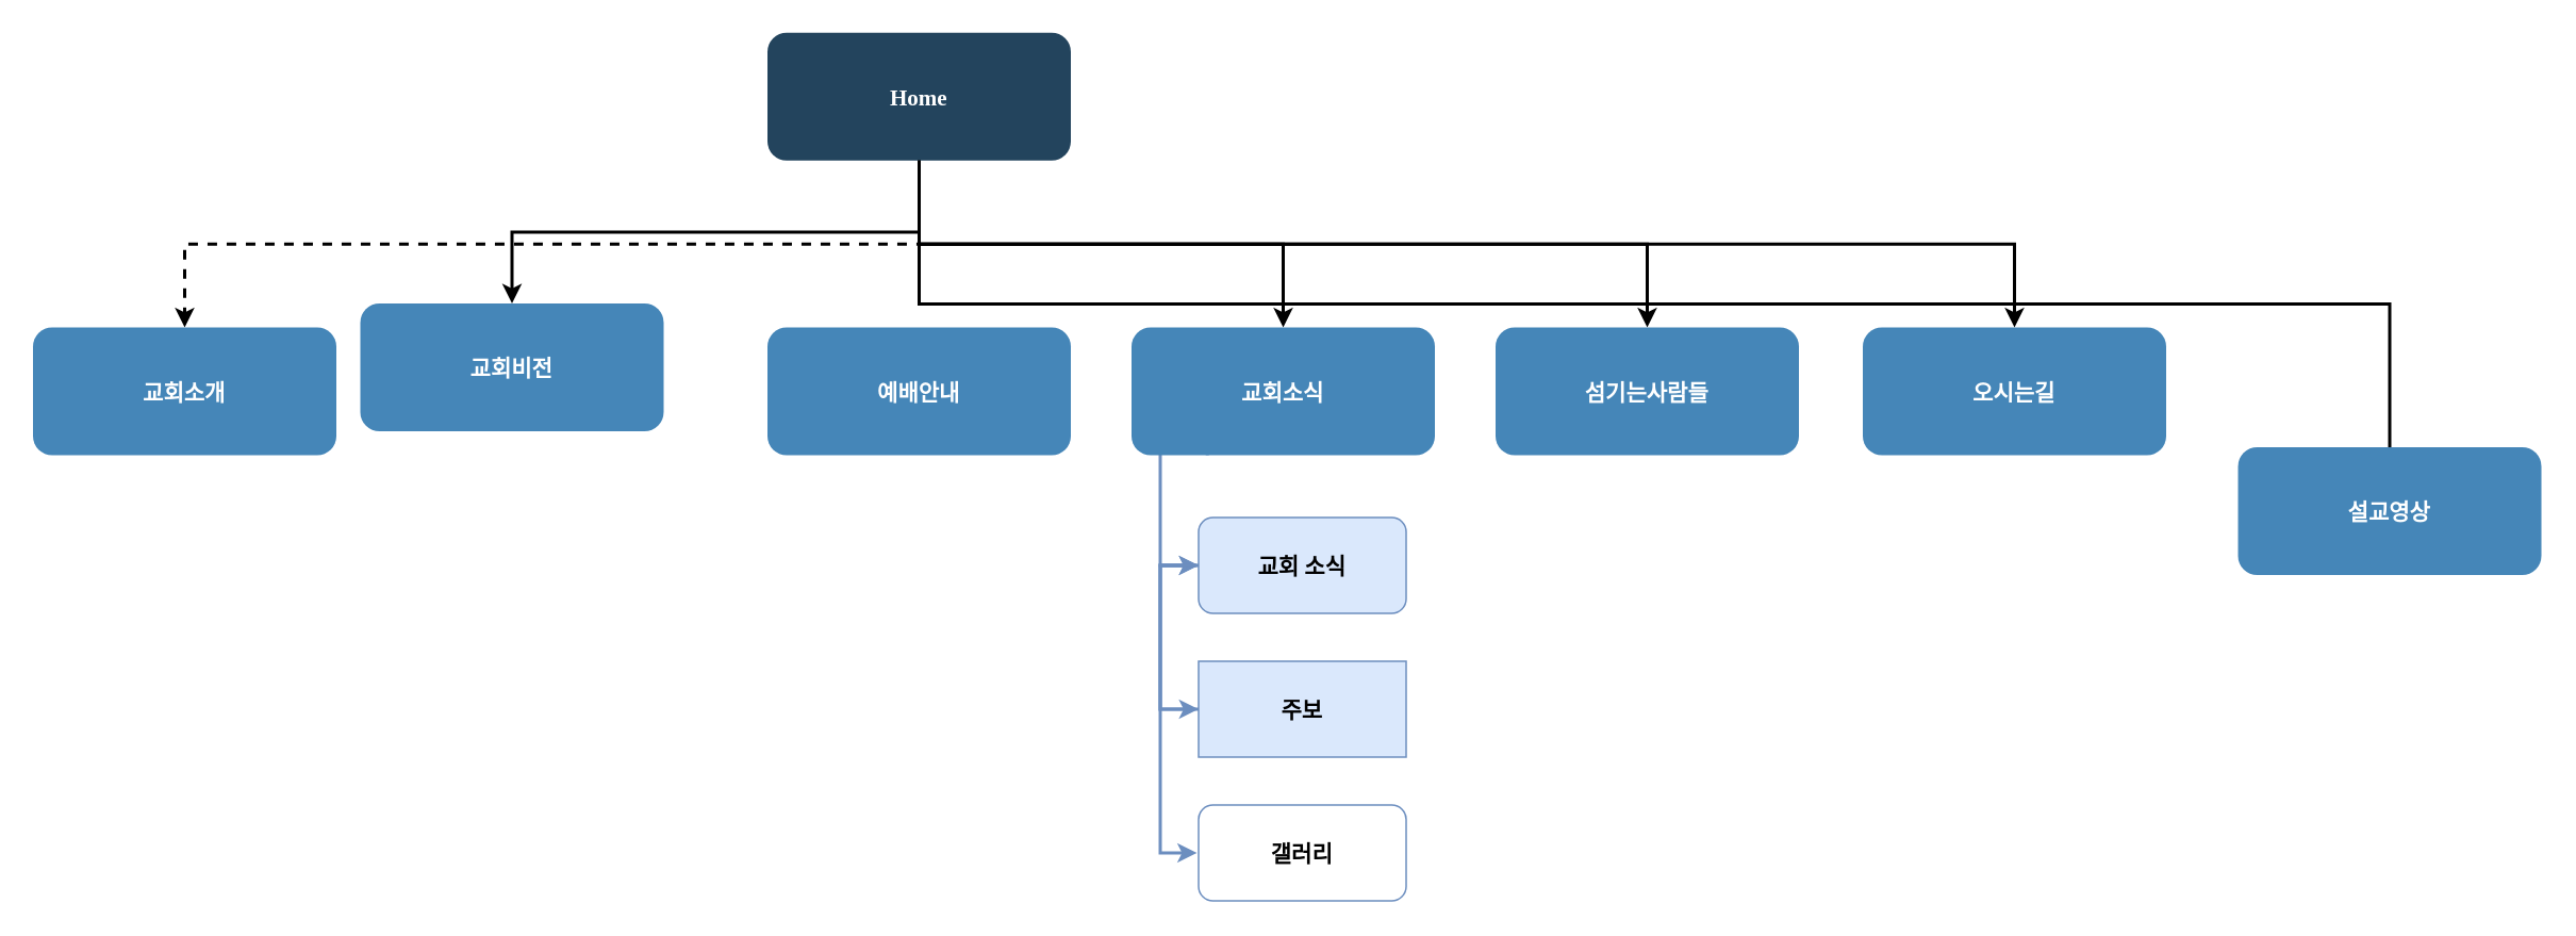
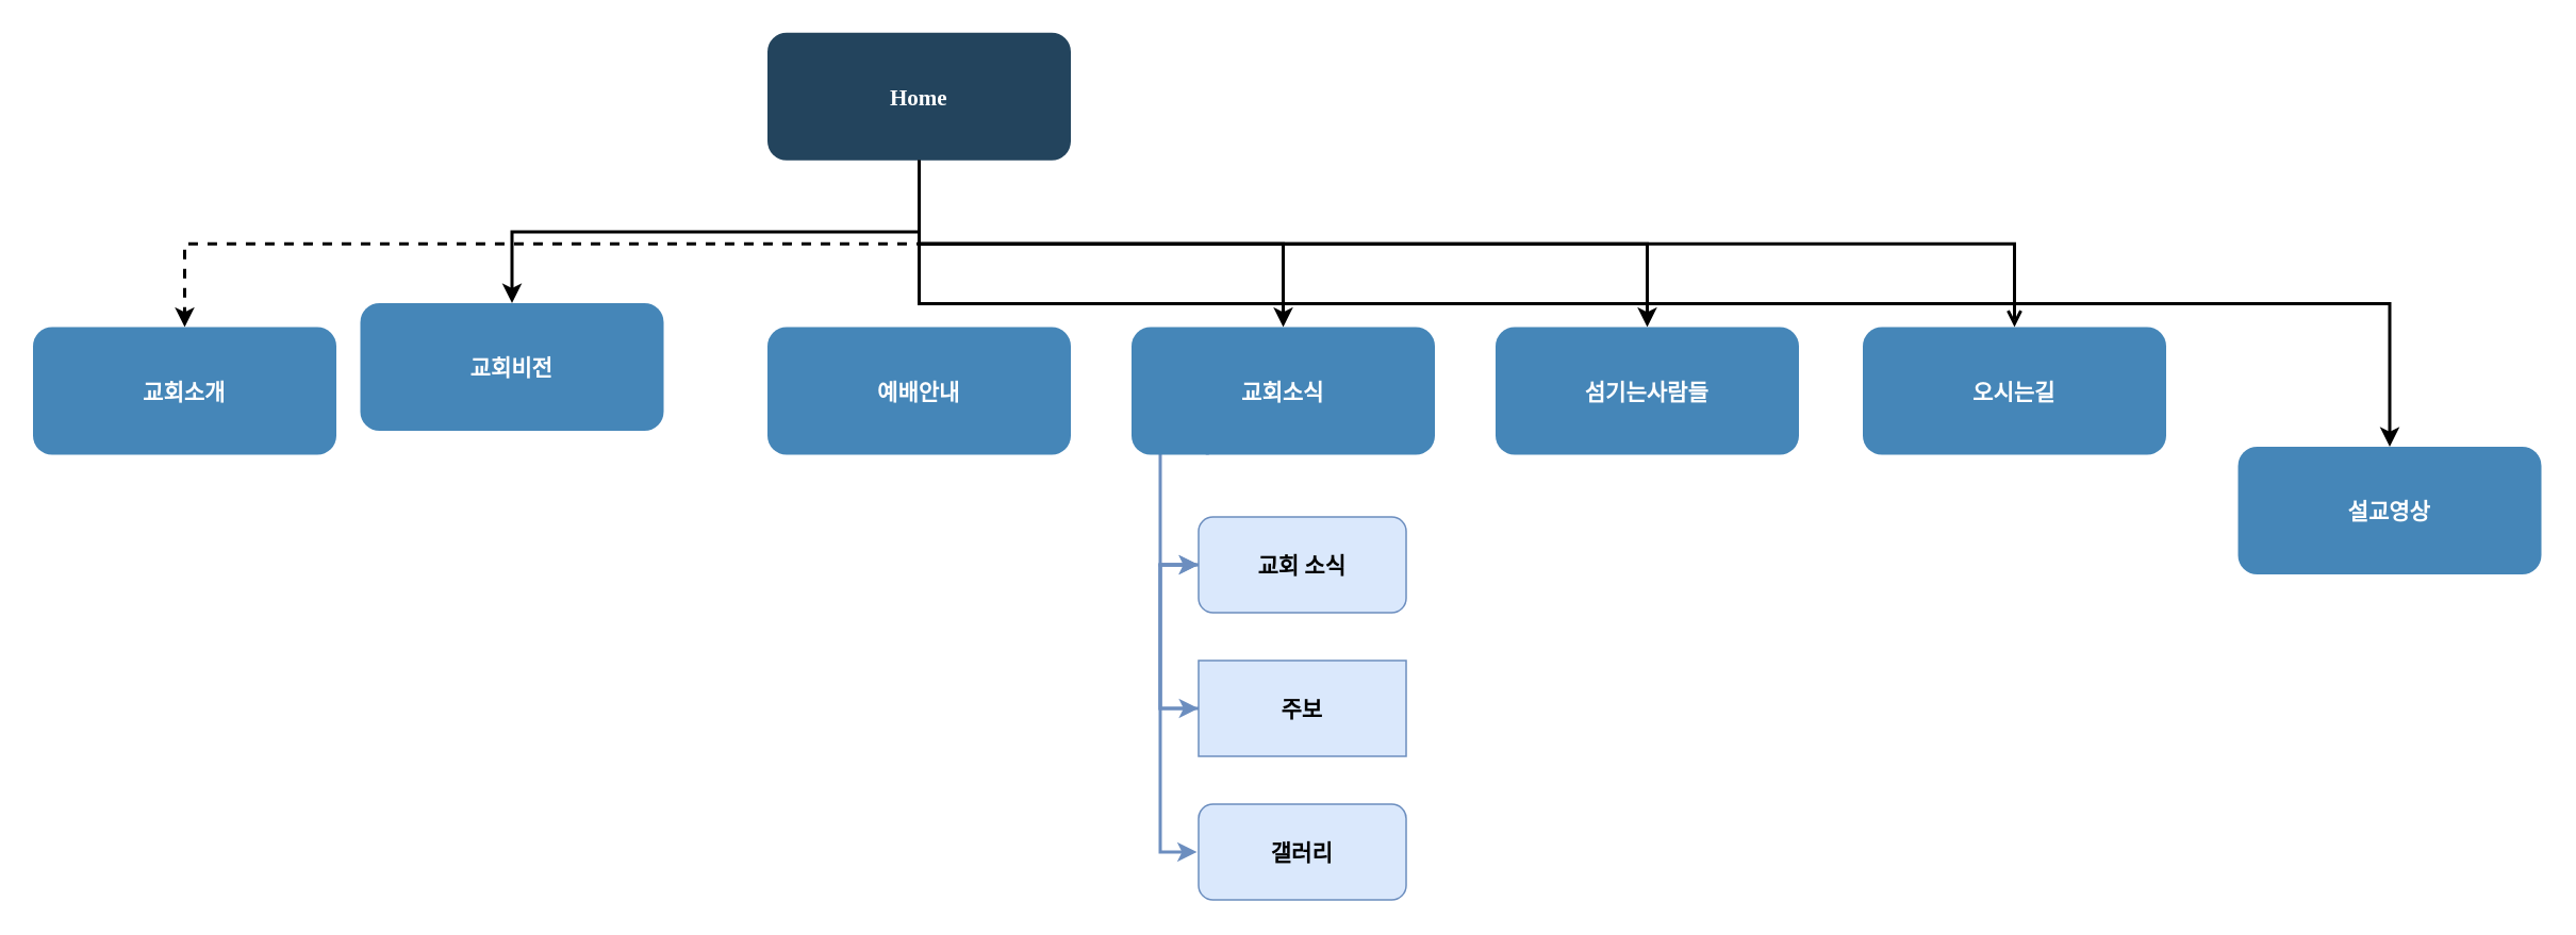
  <mxCell id="0" />
  <mxCell id="1" parent="0" />
  <mxCell id="2" style="edgeStyle=orthogonalEdgeStyle;rounded=0;orthogonalLoop=1;jettySize=auto;html=1;exitX=0.5;exitY=1;exitDx=0;exitDy=0;entryX=0.5;entryY=0;entryDx=0;entryDy=0;strokeWidth=2;dashed=1;" parent="1" source="6" target="9" edge="1"><mxGeometry relative="1" as="geometry" /></mxCell>
  <mxCell id="3" style="edgeStyle=orthogonalEdgeStyle;rounded=0;orthogonalLoop=1;jettySize=auto;html=1;exitX=0.5;exitY=1;exitDx=0;exitDy=0;entryX=0.5;entryY=0;entryDx=0;entryDy=0;strokeWidth=2;" parent="1" source="6" target="8" edge="1"><mxGeometry relative="1" as="geometry" /></mxCell>
  <mxCell id="4" style="edgeStyle=orthogonalEdgeStyle;rounded=0;orthogonalLoop=1;jettySize=auto;html=1;exitX=0.5;exitY=1;exitDx=0;exitDy=0;entryX=0.5;entryY=0;entryDx=0;entryDy=0;strokeWidth=2;" parent="1" source="6" target="12" edge="1"><mxGeometry relative="1" as="geometry" /></mxCell>
  <mxCell id="5" style="edgeStyle=orthogonalEdgeStyle;rounded=0;orthogonalLoop=1;jettySize=auto;html=1;exitX=0.5;exitY=1;exitDx=0;exitDy=0;strokeWidth=2;" parent="1" source="6" target="7" edge="1"><mxGeometry relative="1" as="geometry" /></mxCell>
  <mxCell id="6" value="Home" style="rounded=1;fillColor=#23445D;gradientColor=none;strokeColor=none;fontColor=#FFFFFF;fontStyle=1;fontFamily=Tahoma;fontSize=14" parent="1" vertex="1"><mxGeometry x="480" y="20" width="190" height="80" as="geometry" /></mxCell>
  <mxCell id="7" value="섬기는사람들" style="rounded=1;fillColor=#4586B8;gradientColor=none;strokeColor=none;fontColor=#FFFFFF;fontStyle=1;fontFamily=Tahoma;fontSize=14" parent="1" vertex="1"><mxGeometry x="936" y="204.5" width="190" height="80" as="geometry" /></mxCell>
  <mxCell id="8" value="교회비전" style="rounded=1;fillColor=#4586B8;gradientColor=none;strokeColor=none;fontColor=#FFFFFF;fontStyle=1;fontFamily=Tahoma;fontSize=14" parent="1" vertex="1"><mxGeometry x="225" y="189.5" width="190" height="80" as="geometry" /></mxCell>
  <mxCell id="9" value="교회소개" style="rounded=1;fillColor=#4586B8;gradientColor=none;strokeColor=none;fontColor=#FFFFFF;fontStyle=1;fontFamily=Tahoma;fontSize=14" parent="1" vertex="1"><mxGeometry x="20" y="204.5" width="190" height="80" as="geometry" /></mxCell>
  <mxCell id="10" value="예배안내" style="rounded=1;fillColor=#4586B8;gradientColor=none;strokeColor=none;fontColor=#FFFFFF;fontStyle=1;fontFamily=Tahoma;fontSize=14" parent="1" vertex="1"><mxGeometry x="480" y="204.5" width="190" height="80" as="geometry" /></mxCell>
  <mxCell id="11" style="edgeStyle=orthogonalEdgeStyle;rounded=0;orthogonalLoop=1;jettySize=auto;html=1;exitX=0.25;exitY=1;exitDx=0;exitDy=0;entryX=0;entryY=0.5;entryDx=0;entryDy=0;strokeWidth=2;fillColor=#dae8fc;strokeColor=#6c8ebf;" parent="1" source="12" target="14" edge="1"><mxGeometry relative="1" as="geometry"><Array as="points"><mxPoint x="756" y="280" /><mxPoint x="726" y="280" /><mxPoint x="726" y="354" /></Array></mxGeometry></mxCell>
  <mxCell id="12" value="교회소식" style="rounded=1;fillColor=#4586B8;gradientColor=none;strokeColor=none;fontColor=#FFFFFF;fontStyle=1;fontFamily=Tahoma;fontSize=14" parent="1" vertex="1"><mxGeometry x="708" y="204.5" width="190" height="80" as="geometry" /></mxCell>
  <mxCell id="13" style="edgeStyle=orthogonalEdgeStyle;rounded=0;orthogonalLoop=1;jettySize=auto;html=1;exitX=0;exitY=0.5;exitDx=0;exitDy=0;entryX=0;entryY=0.5;entryDx=0;entryDy=0;strokeWidth=2;fillColor=#dae8fc;strokeColor=#6c8ebf;" parent="1" edge="1"><mxGeometry relative="1" as="geometry"><mxPoint x="749" y="353.5" as="sourcePoint" /><mxPoint x="749" y="533.5" as="targetPoint" /><Array as="points"><mxPoint x="726" y="354" /><mxPoint x="726" y="534" /></Array></mxGeometry></mxCell>
  <mxCell id="14" value="교회 소식" style="rounded=1;fillColor=#dae8fc;strokeColor=#6c8ebf;fontStyle=1;fontFamily=Tahoma;fontSize=14;" parent="1" vertex="1"><mxGeometry x="750" y="323.5" width="130" height="60" as="geometry" /></mxCell>
  <mxCell id="15" style="edgeStyle=orthogonalEdgeStyle;rounded=0;orthogonalLoop=1;jettySize=auto;html=1;exitX=0;exitY=0.5;exitDx=0;exitDy=0;entryX=0;entryY=0.5;entryDx=0;entryDy=0;strokeWidth=2;fillColor=#dae8fc;strokeColor=#6c8ebf;" parent="1" source="16" target="14" edge="1"><mxGeometry relative="1" as="geometry"><Array as="points"><mxPoint x="726" y="444" /><mxPoint x="726" y="354" /></Array></mxGeometry></mxCell>
  <mxCell id="16" value="주보" style="fillColor=#dae8fc;strokeColor=#6c8ebf;fontStyle=1;fontFamily=Tahoma;fontSize=14;rounded=0;" parent="1" vertex="1"><mxGeometry x="750" y="413.5" width="130" height="60" as="geometry" /></mxCell>
  <mxCell id="17" value="" style="edgeStyle=elbowEdgeStyle;elbow=horizontal;strokeWidth=2;rounded=0;fillColor=#dae8fc;strokeColor=#6c8ebf;" parent="1" target="16" edge="1"><mxGeometry x="155" y="23.5" width="100" height="100" as="geometry"><mxPoint x="750" y="353.5" as="sourcePoint" /><mxPoint x="235" y="3.5" as="targetPoint" /><Array as="points"><mxPoint x="726" y="400" /></Array></mxGeometry></mxCell>
- <mxCell id="18" value="갤러리" style="rounded=1;fillColor=#ffffff;strokeColor=#6c8ebf;fontStyle=1;fontFamily=Tahoma;fontSize=14;" parent="1" vertex="1"><mxGeometry x="750" y="503.5" width="130" height="60" as="geometry" /></mxCell>
+ <mxCell id="18" value="갤러리" style="rounded=1;fillColor=#dae8fc;strokeColor=#6c8ebf;fontStyle=1;fontFamily=Tahoma;fontSize=14;" parent="1" vertex="1"><mxGeometry x="750" y="503.5" width="130" height="60" as="geometry" /></mxCell>
  <mxCell id="19" value="오시는길" style="rounded=1;fillColor=#4586B8;gradientColor=none;strokeColor=none;fontColor=#FFFFFF;fontStyle=1;fontFamily=Tahoma;fontSize=14" vertex="1" parent="1"><mxGeometry x="1166" y="204.5" width="190" height="80" as="geometry" /></mxCell>
  <mxCell id="20" value="설교영상" style="rounded=1;fillColor=#4586B8;gradientColor=none;strokeColor=none;fontColor=#FFFFFF;fontStyle=1;fontFamily=Tahoma;fontSize=14" vertex="1" parent="1"><mxGeometry x="1401" y="279.5" width="190" height="80" as="geometry" /></mxCell>
- <mxCell id="21" style="edgeStyle=orthogonalEdgeStyle;rounded=0;orthogonalLoop=1;jettySize=auto;html=1;exitX=0.5;exitY=1;exitDx=0;exitDy=0;strokeWidth=2;entryX=0.5;entryY=0;entryDx=0;entryDy=0;" edge="1" parent="1" source="6" target="19"><mxGeometry relative="1" as="geometry"><mxPoint x="585" y="110" as="sourcePoint" /><mxPoint x="1041" y="215" as="targetPoint" /></mxGeometry></mxCell>
- <mxCell id="22" style="edgeStyle=orthogonalEdgeStyle;rounded=0;orthogonalLoop=1;jettySize=auto;html=1;exitX=0.5;exitY=1;exitDx=0;exitDy=0;strokeWidth=2;entryX=0.5;entryY=0;entryDx=0;entryDy=0;endArrow=none;" edge="1" parent="1" source="6" target="20"><mxGeometry relative="1" as="geometry"><mxPoint x="585" y="110" as="sourcePoint" /><mxPoint x="1271" y="215" as="targetPoint" /></mxGeometry></mxCell>
+ <mxCell id="21" style="edgeStyle=orthogonalEdgeStyle;rounded=0;orthogonalLoop=1;jettySize=auto;html=1;exitX=0.5;exitY=1;exitDx=0;exitDy=0;strokeWidth=2;entryX=0.5;entryY=0;entryDx=0;entryDy=0;endArrow=open;" edge="1" parent="1" source="6" target="19"><mxGeometry relative="1" as="geometry"><mxPoint x="585" y="110" as="sourcePoint" /><mxPoint x="1041" y="215" as="targetPoint" /></mxGeometry></mxCell>
+ <mxCell id="22" style="edgeStyle=orthogonalEdgeStyle;rounded=0;orthogonalLoop=1;jettySize=auto;html=1;exitX=0.5;exitY=1;exitDx=0;exitDy=0;strokeWidth=2;entryX=0.5;entryY=0;entryDx=0;entryDy=0;" edge="1" parent="1" source="6" target="20"><mxGeometry relative="1" as="geometry"><mxPoint x="585" y="110" as="sourcePoint" /><mxPoint x="1271" y="215" as="targetPoint" /></mxGeometry></mxCell>
